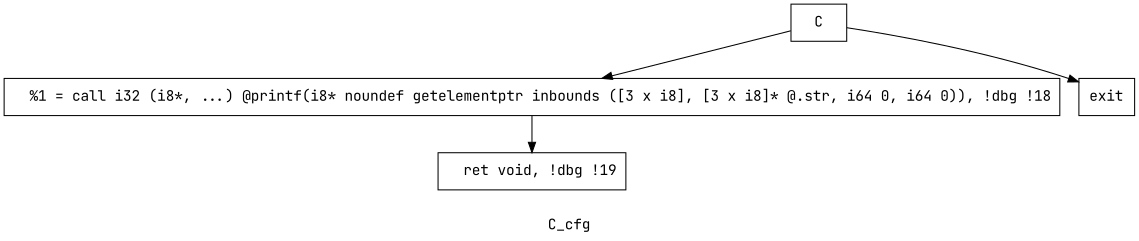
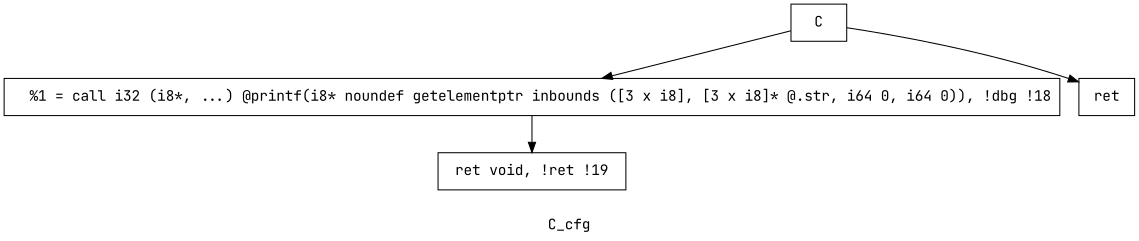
  digraph {
    fontname="JetBrains Mono"
    label=C_cfg
    node [color=black fontname="JetBrains Mono" shape=rectangle]
    edge [color=black fontname="JetBrains Mono"]
    n1 [label=C]
    n2 [label="  %1 = call i32 (i8*, ...) @printf(i8* noundef getelementptr inbounds ([3 x i8], [3 x i8]* @.str, i64 0, i64 0)), !dbg !18"]
-   n3 [label=exit]
-   n4 [label="  ret void, !dbg !19"]
+   n3 [label=ret]
+   n4 [label="ret void, !ret !19"]
    n1 -> n2
    n1 -> n3
    n2 -> n4
  }
